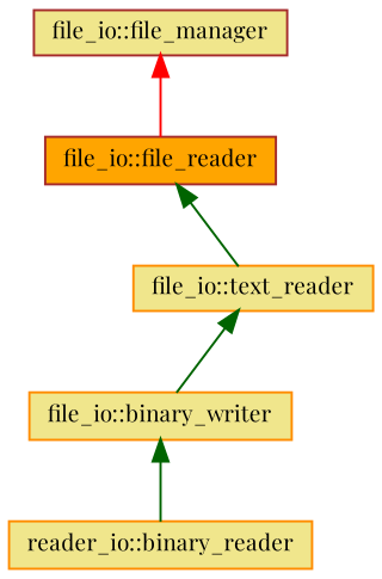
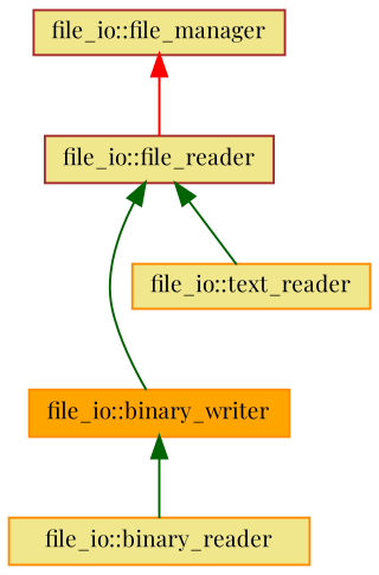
  digraph {
    fontname="Playfair Display"
    node [color=darkorange fillcolor=khaki fontname="Playfair Display" fontsize=10 shape=record style=filled]
    edge [color=darkgreen dir=back fontname="Playfair Display" fontsize=10 labelfontname=Helvetica labelfontsize=10 style=solid]
-   n1 [color=brown fillcolor=orange fontcolor=black height=0.2 label="file_io::file_reader" width=0.4]
-   n2 [height=0.2 label="file_io::binary_writer" width=0.4]
+   n1 [color=brown fontcolor=black height=0.2 label="file_io::file_reader" width=0.4]
+   n2 [fillcolor=orange height=0.2 label="file_io::binary_writer" width=0.4]
    n3 [height=0.2 label="file_io::text_reader" width=0.4]
-   n4 [height=0.2 label="reader_io::binary_reader" width=0.4]
+   n4 [height=0.2 label="file_io::binary_reader" width=0.4]
    n5 [color=brown height=0.2 label="file_io::file_manager" width=0.4]
-   n3 -> n2
+   n1 -> n2
    n1 -> n3
    n2 -> n4
    n5 -> n1 [color=red]
  }
